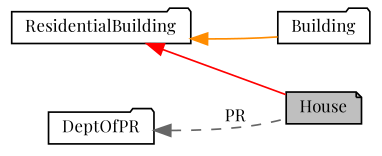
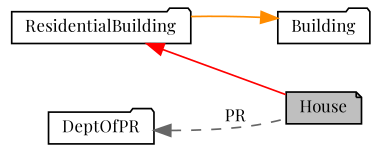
  digraph {
    fontname="Playfair Display"
    rankdir=LR
    node [color=black fillcolor=white fontname="Playfair Display" fontsize=10 shape=folder style=filled]
    edge [dir=back fontname="Playfair Display" fontsize=10 labelfontname=Helvetica labelfontsize=10 style=solid]
    n1 [fillcolor=grey75 fontcolor=black height=0.2 label=House shape=note width=0.4]
    n2 [height=0.2 label=ResidentialBuilding width=0.4]
    n3 [height=0.2 label=Building width=0.4]
    n4 [height=0.2 label=DeptOfPR width=0.4]
    n2 -> n1 [color=red]
-   n2 -> n3 [color=darkorange]
+   n3 -> n2 [color=darkorange]
    n4 -> n1 [color=gray40 label=" PR" style=dashed]
  }
